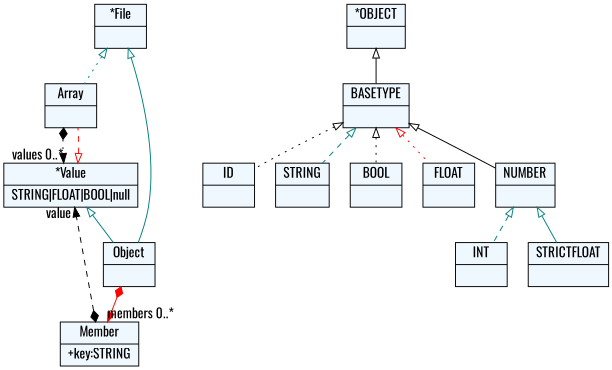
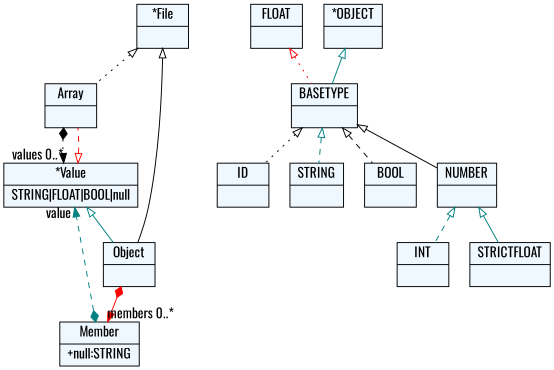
  digraph {
    fontname=Oswald
    fontsize=8
    nodesep=0.3
    node [fillcolor=aliceblue fontname=Oswald shape=record style=filled]
    edge [arrowtail=empty color=black dir=back fontname=Oswald style=solid]
    n1 [label="{*File|}"]
    n2 [label="{Array|}"]
    n3 [label="{Object|}"]
    n4 [label="{*Value|STRING\|FLOAT\|BOOL\|null}"]
-   n5 [label="{Member|+key:STRING\l}"]
+   n5 [label="{Member|+null:STRING\l}"]
    n6 [label="{ID|}"]
    n7 [label="{STRING|}"]
    n8 [label="{BOOL|}"]
    n9 [label="{INT|}"]
    n10 [label="{FLOAT|}"]
    n11 [label="{STRICTFLOAT|}"]
    n12 [label="{NUMBER|}"]
    n13 [label="{BASETYPE|}"]
    n14 [label="{*OBJECT|}"]
-   n1 -> n2 [color=teal style=dotted]
-   n1 -> n3 [color=teal]
+   n1 -> n2 [style=dotted]
+   n1 -> n3
    n2 -> n4 [arrowtail=diamond dir=both headlabel="values 0..*" style=dotted]
    n3 -> n5 [arrowtail=diamond color=red dir=both headlabel="members 0..*"]
    n4 -> n2 [color=red style=dashed]
    n4 -> n3 [color=teal]
-   n5 -> n4 [arrowtail=diamond dir=both headlabel="value " style=dashed]
+   n5 -> n4 [arrowtail=diamond color=teal dir=both headlabel="value " style=dashed]
    n12 -> n9 [color=teal style=dashed]
    n12 -> n11 [color=teal]
    n13 -> n6 [style=dotted]
    n13 -> n7 [color=teal style=dashed]
-   n13 -> n8 [style=dotted]
-   n13 -> n10 [color=red style=dotted]
+   n13 -> n8 [style=dashed]
+   n10 -> n13 [color=red style=dotted]
    n13 -> n12
-   n14 -> n13
+   n14 -> n13 [color=teal]
  }
